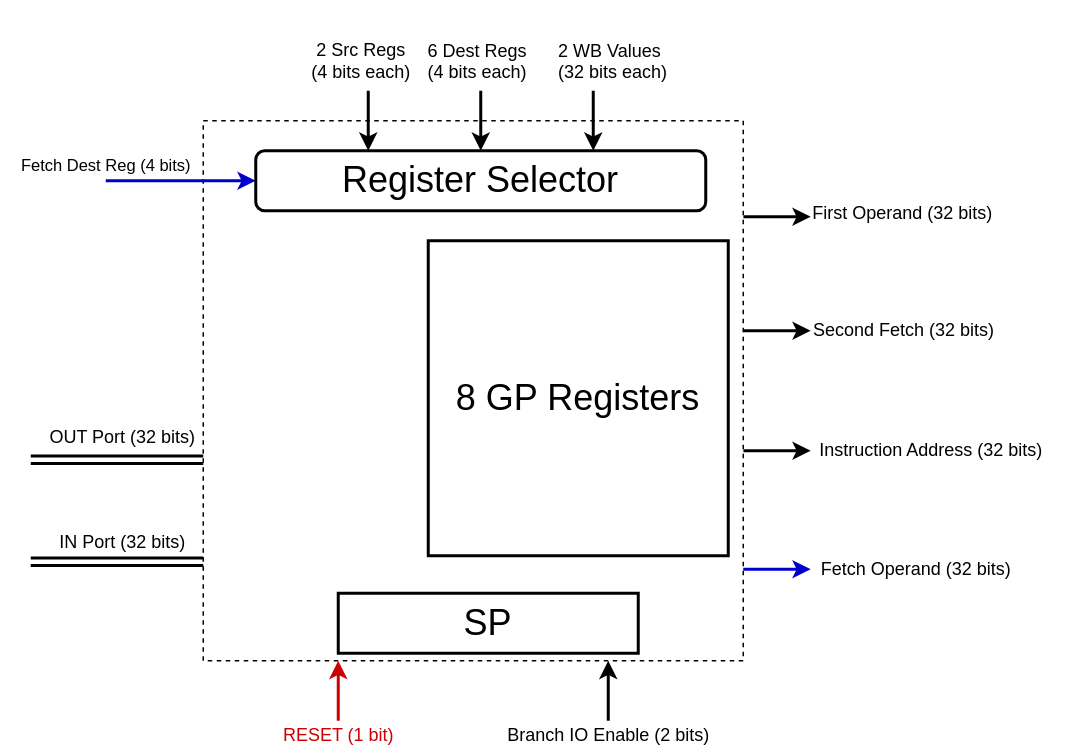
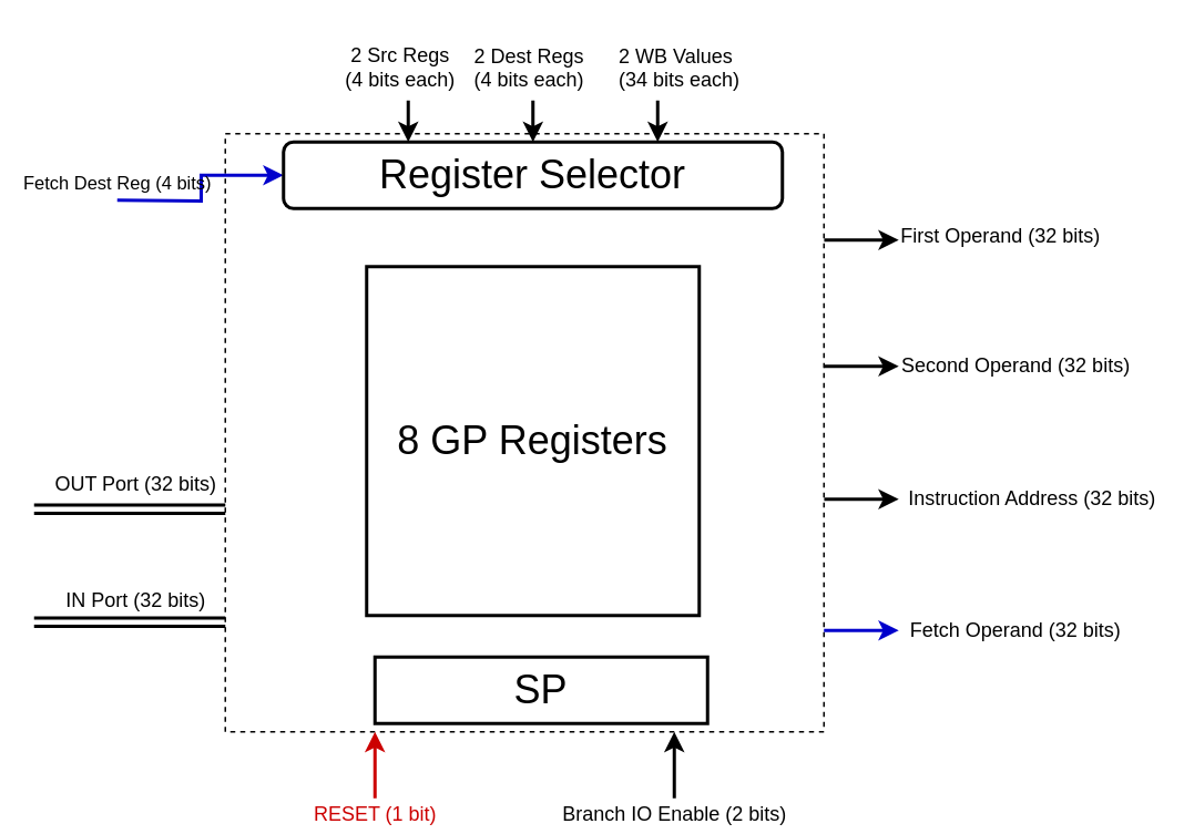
  <mxCell id="0" />
  <mxCell id="1" parent="0" />
  <mxCell id="2" style="edgeStyle=orthogonalEdgeStyle;rounded=0;orthogonalLoop=1;jettySize=auto;html=1;exitX=1;exitY=0.25;exitDx=0;exitDy=0;strokeWidth=2;" parent="1" edge="1"><mxGeometry relative="1" as="geometry"><mxPoint x="540" y="144" as="targetPoint" /><mxPoint x="495" y="144" as="sourcePoint" /></mxGeometry></mxCell>
  <mxCell id="3" value="First Operand (32 bits)" style="text;html=1;align=center;verticalAlign=middle;resizable=0;points=[];labelBackgroundColor=#ffffff;" parent="2" vertex="1" connectable="0"><mxGeometry x="0.733" y="3" relative="1" as="geometry"><mxPoint x="66" as="offset" /></mxGeometry></mxCell>
  <mxCell id="4" style="edgeStyle=orthogonalEdgeStyle;rounded=0;orthogonalLoop=1;jettySize=auto;html=1;exitX=1;exitY=0.5;exitDx=0;exitDy=0;strokeWidth=2;" parent="1" edge="1"><mxGeometry relative="1" as="geometry"><mxPoint x="540" y="220" as="targetPoint" /><mxPoint x="495" y="220" as="sourcePoint" /></mxGeometry></mxCell>
  <mxCell id="5" value="&lt;font style=&quot;font-size: 12px&quot;&gt;Instruction Address (32 bits)&lt;/font&gt;" style="edgeStyle=orthogonalEdgeStyle;rounded=0;orthogonalLoop=1;jettySize=auto;html=1;exitX=1;exitY=0.75;exitDx=0;exitDy=0;strokeWidth=2;" parent="1" edge="1"><mxGeometry x="1" y="80" relative="1" as="geometry"><mxPoint x="540" y="300" as="targetPoint" /><mxPoint x="80" y="80" as="offset" /><mxPoint x="495" y="300" as="sourcePoint" /></mxGeometry></mxCell>
  <mxCell id="6" value="" style="whiteSpace=wrap;html=1;aspect=fixed;dashed=1;strokeWidth=1;" parent="1" vertex="1"><mxGeometry x="135" y="80" width="360" height="360" as="geometry" /></mxCell>
  <mxCell id="7" value="Fetch Dest Reg (4 bits)" style="edgeStyle=orthogonalEdgeStyle;rounded=0;orthogonalLoop=1;jettySize=auto;html=1;exitX=0;exitY=0.5;exitDx=0;exitDy=0;strokeWidth=2;strokeColor=#0000CC;endArrow=none;endFill=0;startArrow=classic;startFill=1;labelBackgroundColor=none;" parent="1" source="8" edge="1"><mxGeometry x="1" y="-10" relative="1" as="geometry"><mxPoint x="70" y="120" as="targetPoint" /><mxPoint as="offset" /></mxGeometry></mxCell>
- <mxCell id="8" value="&lt;font style=&quot;font-size: 24px&quot;&gt;Register Selector&lt;/font&gt;" style="rounded=1;whiteSpace=wrap;html=1;strokeWidth=2;" parent="1" vertex="1"><mxGeometry x="170" y="100" width="300" height="40" as="geometry" /></mxCell>
- <mxCell id="9" value="&lt;font style=&quot;font-size: 24px&quot;&gt;8 GP Registers&lt;/font&gt;" style="rounded=0;whiteSpace=wrap;html=1;strokeWidth=2;" parent="1" vertex="1"><mxGeometry x="285" y="160" width="200" height="210" as="geometry" /></mxCell>
+ <mxCell id="8" value="&lt;font style=&quot;font-size: 24px&quot;&gt;Register Selector&lt;/font&gt;" style="rounded=1;whiteSpace=wrap;html=1;strokeWidth=2;" parent="1" vertex="1"><mxGeometry x="170" y="85" width="300" height="40" as="geometry" /></mxCell>
+ <mxCell id="9" value="&lt;font style=&quot;font-size: 24px&quot;&gt;8 GP Registers&lt;/font&gt;" style="rounded=0;whiteSpace=wrap;html=1;strokeWidth=2;" parent="1" vertex="1"><mxGeometry x="220" y="160" width="200" height="210" as="geometry" /></mxCell>
  <mxCell id="10" value="&lt;font style=&quot;font-size: 24px&quot;&gt;SP&lt;/font&gt;" style="rounded=0;whiteSpace=wrap;html=1;strokeWidth=2;" parent="1" vertex="1"><mxGeometry x="225" y="395" width="200" height="40" as="geometry" /></mxCell>
  <mxCell id="11" value="" style="shape=link;html=1;entryX=0;entryY=0.75;entryDx=0;entryDy=0;strokeWidth=2;" parent="1" edge="1"><mxGeometry width="50" height="50" relative="1" as="geometry"><mxPoint x="20" y="374" as="sourcePoint" /><mxPoint x="135" y="374" as="targetPoint" /></mxGeometry></mxCell>
  <mxCell id="12" value="IN Port (32 bits)" style="text;html=1;align=center;verticalAlign=middle;resizable=0;points=[];labelBackgroundColor=#ffffff;" parent="11" vertex="1" connectable="0"><mxGeometry x="-0.183" y="-4" relative="1" as="geometry"><mxPoint x="13" y="-18" as="offset" /></mxGeometry></mxCell>
  <mxCell id="13" value="" style="shape=link;html=1;entryX=0;entryY=0.75;entryDx=0;entryDy=0;strokeWidth=2;" parent="1" edge="1"><mxGeometry width="50" height="50" relative="1" as="geometry"><mxPoint x="20" y="306" as="sourcePoint" /><mxPoint x="135" y="306" as="targetPoint" /></mxGeometry></mxCell>
  <mxCell id="14" value="OUT Port (32 bits)" style="text;html=1;align=center;verticalAlign=middle;resizable=0;points=[];labelBackgroundColor=#ffffff;" parent="13" vertex="1" connectable="0"><mxGeometry x="0.183" y="6" relative="1" as="geometry"><mxPoint x="-8" y="-10" as="offset" /></mxGeometry></mxCell>
  <mxCell id="15" value="" style="endArrow=classic;html=1;strokeWidth=2;entryX=0.75;entryY=0;entryDx=0;entryDy=0;" parent="1" target="8" edge="1"><mxGeometry width="50" height="50" relative="1" as="geometry"><mxPoint x="395" y="60" as="sourcePoint" /><mxPoint x="370" y="-30" as="targetPoint" /></mxGeometry></mxCell>
  <mxCell id="16" value="&lt;font style=&quot;font-size: 12px&quot;&gt;2 Src Regs &lt;br&gt;(4 bits each)&lt;/font&gt;" style="endArrow=classic;html=1;strokeWidth=2;entryX=0.25;entryY=0;entryDx=0;entryDy=0;" parent="1" target="8" edge="1"><mxGeometry x="-1" y="-21" width="50" height="50" relative="1" as="geometry"><mxPoint x="245" y="60" as="sourcePoint" /><mxPoint x="405" y="110" as="targetPoint" /><mxPoint x="16" y="-20" as="offset" /></mxGeometry></mxCell>
  <mxCell id="17" value="" style="endArrow=classic;html=1;strokeWidth=2;entryX=0.5;entryY=0;entryDx=0;entryDy=0;" parent="1" target="8" edge="1"><mxGeometry width="50" height="50" relative="1" as="geometry"><mxPoint x="320" y="60" as="sourcePoint" /><mxPoint x="255" y="110" as="targetPoint" /></mxGeometry></mxCell>
  <mxCell id="18" value="&lt;font color=&quot;#cc0000&quot; style=&quot;font-size: 12px&quot;&gt;RESET (1 bit)&lt;/font&gt;" style="endArrow=classic;html=1;strokeWidth=2;entryX=0.25;entryY=1;entryDx=0;entryDy=0;strokeColor=#CC0000;" parent="1" target="6" edge="1"><mxGeometry x="-1" y="-10" width="50" height="50" relative="1" as="geometry"><mxPoint x="225" y="480" as="sourcePoint" /><mxPoint x="255" y="110" as="targetPoint" /><mxPoint x="-10" y="10" as="offset" /></mxGeometry></mxCell>
  <mxCell id="19" value="&lt;font style=&quot;font-size: 12px&quot;&gt;Branch IO Enable (2 bits)&lt;/font&gt;" style="endArrow=classic;html=1;strokeWidth=2;entryX=0.75;entryY=1;entryDx=0;entryDy=0;" parent="1" target="6" edge="1"><mxGeometry x="-1" y="-10" width="50" height="50" relative="1" as="geometry"><mxPoint x="405" y="480" as="sourcePoint" /><mxPoint x="235" y="450" as="targetPoint" /><mxPoint x="-10" y="10" as="offset" /></mxGeometry></mxCell>
- <mxCell id="20" value="Second Fetch (32 bits)" style="text;html=1;" parent="1" vertex="1"><mxGeometry x="540" y="206" width="150" height="30" as="geometry" /></mxCell>
- <mxCell id="21" value="6 Dest Regs&amp;nbsp;&lt;br&gt;(4 bits each)" style="text;html=1;" parent="1" vertex="1"><mxGeometry x="282.5" y="20" width="75" height="30" as="geometry" /></mxCell>
- <mxCell id="22" value="2 WB Values&lt;br&gt;(32 bits each)" style="text;html=1;" parent="1" vertex="1"><mxGeometry x="370" y="20" width="75" height="30" as="geometry" /></mxCell>
+ <mxCell id="20" value="Second Operand (32 bits)" style="text;html=1;" parent="1" vertex="1"><mxGeometry x="540" y="206" width="150" height="30" as="geometry" /></mxCell>
+ <mxCell id="21" value="2 Dest Regs&amp;nbsp;&lt;br&gt;(4 bits each)" style="text;html=1;" parent="1" vertex="1"><mxGeometry x="282.5" y="20" width="75" height="30" as="geometry" /></mxCell>
+ <mxCell id="22" value="2 WB Values&lt;br&gt;(34 bits each)" style="text;html=1;" parent="1" vertex="1"><mxGeometry x="370" y="20" width="75" height="30" as="geometry" /></mxCell>
  <mxCell id="23" value="&lt;font style=&quot;font-size: 12px&quot;&gt;Fetch Operand (32 bits)&lt;/font&gt;" style="edgeStyle=orthogonalEdgeStyle;rounded=0;orthogonalLoop=1;jettySize=auto;html=1;exitX=1;exitY=0.75;exitDx=0;exitDy=0;strokeWidth=2;strokeColor=#0000CC;" parent="1" edge="1"><mxGeometry x="1" y="70" relative="1" as="geometry"><mxPoint x="540" y="379" as="targetPoint" /><mxPoint x="70" y="70" as="offset" /><mxPoint x="495" y="379" as="sourcePoint" /></mxGeometry></mxCell>
